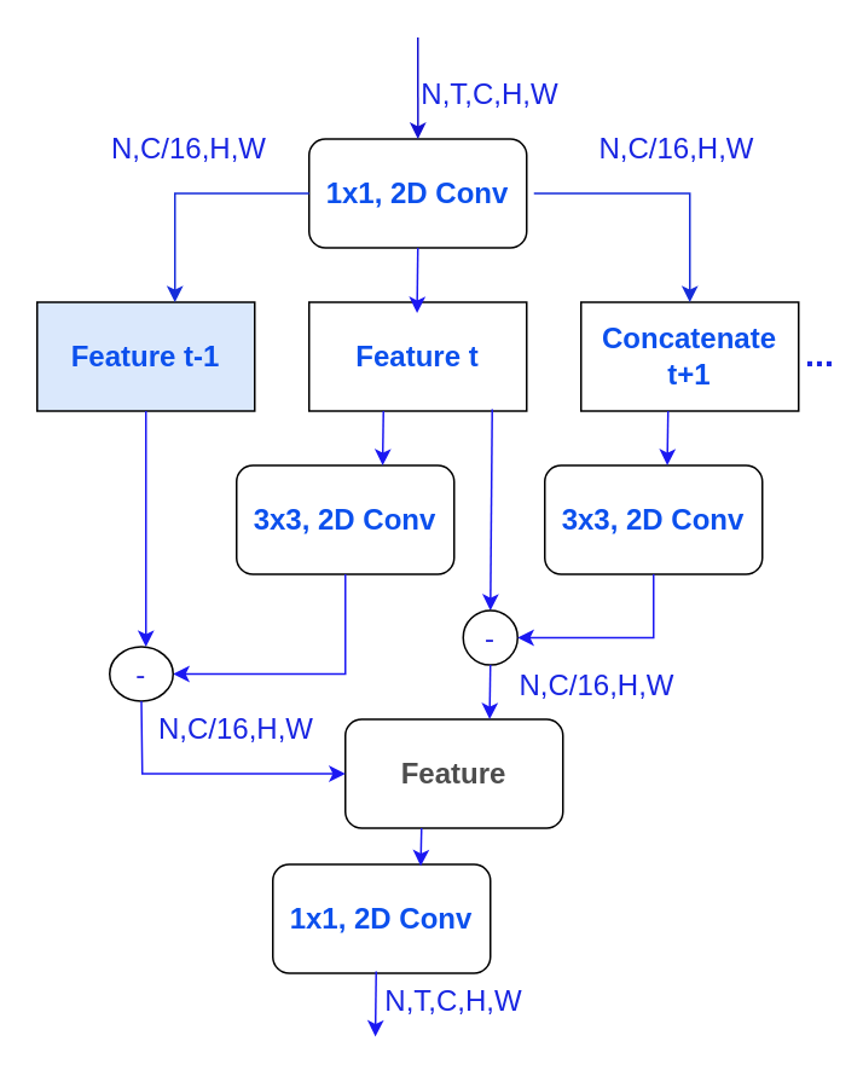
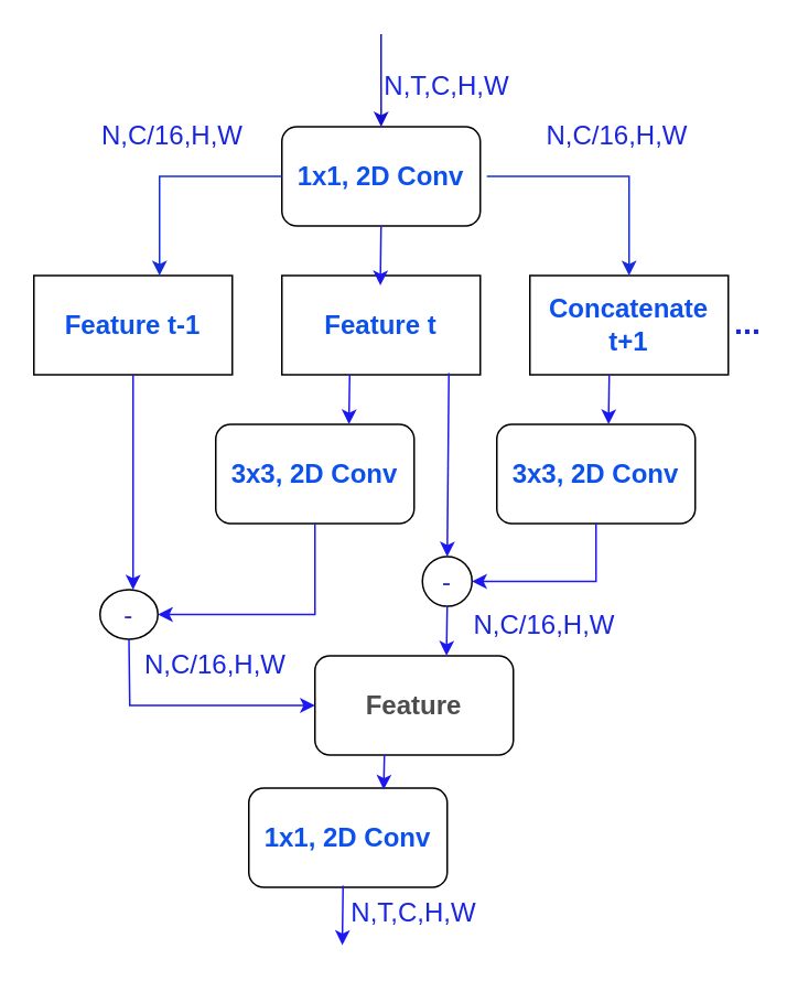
  <mxCell id="0" />
  <mxCell id="1" parent="0" />
  <mxCell id="2" value="&lt;font style=&quot;font-size: 16px;&quot;&gt;&lt;b&gt;1x1, 2D Conv&lt;/b&gt;&lt;/font&gt;" style="rounded=1;whiteSpace=wrap;html=1;fontColor=#0C50ED;" vertex="1" parent="1"><mxGeometry x="170" y="76" width="120" height="60" as="geometry" /></mxCell>
  <mxCell id="3" value="" style="endArrow=classic;html=1;rounded=0;entryX=0.417;entryY=-0.067;entryDx=0;entryDy=0;entryPerimeter=0;fontColor=#0810e7;strokeColor=#1411d0;" edge="1" parent="1"><mxGeometry width="50" height="50" relative="1" as="geometry"><mxPoint x="230" y="20" as="sourcePoint" /><mxPoint x="230.04" y="75.98" as="targetPoint" /></mxGeometry></mxCell>
  <mxCell id="4" value="&lt;font style=&quot;font-size: 16px;&quot;&gt;N,T,C,H,W&lt;/font&gt;" style="text;html=1;strokeColor=none;fillColor=none;align=center;verticalAlign=middle;whiteSpace=wrap;rounded=0;fontColor=#1825e2;" vertex="1" parent="1"><mxGeometry x="240" y="36" width="60" height="30" as="geometry" /></mxCell>
  <mxCell id="5" value="&lt;b style=&quot;--tw-border-spacing-x: 0; --tw-border-spacing-y: 0; --tw-translate-x: 0; --tw-translate-y: 0; --tw-rotate: 0; --tw-skew-x: 0; --tw-skew-y: 0; --tw-scale-x: 1; --tw-scale-y: 1; --tw-pan-x: ; --tw-pan-y: ; --tw-pinch-zoom: ; --tw-scroll-snap-strictness: proximity; --tw-ordinal: ; --tw-slashed-zero: ; --tw-numeric-figure: ; --tw-numeric-spacing: ; --tw-numeric-fraction: ; --tw-ring-inset: ; --tw-ring-offset-width: 0px; --tw-ring-offset-color: #fff; --tw-ring-color: rgb(59 130 246 / 0.5); --tw-ring-offset-shadow: 0 0 #0000; --tw-ring-shadow: 0 0 #0000; --tw-shadow: 0 0 #0000; --tw-shadow-colored: 0 0 #0000; --tw-blur: ; --tw-brightness: ; --tw-contrast: ; --tw-grayscale: ; --tw-hue-rotate: ; --tw-invert: ; --tw-saturate: ; --tw-sepia: ; --tw-drop-shadow: ; --tw-backdrop-blur: ; --tw-backdrop-brightness: ; --tw-backdrop-contrast: ; --tw-backdrop-grayscale: ; --tw-backdrop-hue-rotate: ; --tw-backdrop-invert: ; --tw-backdrop-opacity: ; --tw-backdrop-saturate: ; --tw-backdrop-sepia: ; border-color: var(--border-color); font-size: 16px;&quot;&gt;Feature t&lt;/b&gt;" style="rounded=0;whiteSpace=wrap;html=1;fontColor=#0C50ED;" vertex="1" parent="1"><mxGeometry x="170" y="166" width="120" height="60" as="geometry" /></mxCell>
  <mxCell id="6" value="&lt;b style=&quot;--tw-border-spacing-x: 0; --tw-border-spacing-y: 0; --tw-translate-x: 0; --tw-translate-y: 0; --tw-rotate: 0; --tw-skew-x: 0; --tw-skew-y: 0; --tw-scale-x: 1; --tw-scale-y: 1; --tw-pan-x: ; --tw-pan-y: ; --tw-pinch-zoom: ; --tw-scroll-snap-strictness: proximity; --tw-ordinal: ; --tw-slashed-zero: ; --tw-numeric-figure: ; --tw-numeric-spacing: ; --tw-numeric-fraction: ; --tw-ring-inset: ; --tw-ring-offset-width: 0px; --tw-ring-offset-color: #fff; --tw-ring-color: rgb(59 130 246 / 0.5); --tw-ring-offset-shadow: 0 0 #0000; --tw-ring-shadow: 0 0 #0000; --tw-shadow: 0 0 #0000; --tw-shadow-colored: 0 0 #0000; --tw-blur: ; --tw-brightness: ; --tw-contrast: ; --tw-grayscale: ; --tw-hue-rotate: ; --tw-invert: ; --tw-saturate: ; --tw-sepia: ; --tw-drop-shadow: ; --tw-backdrop-blur: ; --tw-backdrop-brightness: ; --tw-backdrop-contrast: ; --tw-backdrop-grayscale: ; --tw-backdrop-hue-rotate: ; --tw-backdrop-invert: ; --tw-backdrop-opacity: ; --tw-backdrop-saturate: ; --tw-backdrop-sepia: ; border-color: var(--border-color); font-size: 16px;&quot;&gt;Concatenate t+1&lt;/b&gt;" style="rounded=0;whiteSpace=wrap;html=1;fontColor=#0C50ED;" vertex="1" parent="1"><mxGeometry x="320" y="166" width="120" height="60" as="geometry" /></mxCell>
- <mxCell id="7" value="&lt;font style=&quot;font-size: 16px;&quot;&gt;&lt;b&gt;Feature t-1&lt;/b&gt;&lt;/font&gt;" style="rounded=0;whiteSpace=wrap;html=1;fontColor=#0C50ED;fillColor=#dae8fc;" vertex="1" parent="1"><mxGeometry x="20" y="166" width="120" height="60" as="geometry" /></mxCell>
+ <mxCell id="7" value="&lt;font style=&quot;font-size: 16px;&quot;&gt;&lt;b&gt;Feature t-1&lt;/b&gt;&lt;/font&gt;" style="rounded=0;whiteSpace=wrap;html=1;fontColor=#0C50ED;" vertex="1" parent="1"><mxGeometry x="20" y="166" width="120" height="60" as="geometry" /></mxCell>
  <mxCell id="8" value="&lt;font style=&quot;font-size: 16px;&quot;&gt;&lt;b&gt;3x3, 2D Conv&lt;/b&gt;&lt;/font&gt;" style="rounded=1;whiteSpace=wrap;html=1;fontColor=#0C50ED;" vertex="1" parent="1"><mxGeometry x="130" y="256" width="120" height="60" as="geometry" /></mxCell>
  <mxCell id="9" value="&lt;b style=&quot;--tw-border-spacing-x: 0; --tw-border-spacing-y: 0; --tw-translate-x: 0; --tw-translate-y: 0; --tw-rotate: 0; --tw-skew-x: 0; --tw-skew-y: 0; --tw-scale-x: 1; --tw-scale-y: 1; --tw-pan-x: ; --tw-pan-y: ; --tw-pinch-zoom: ; --tw-scroll-snap-strictness: proximity; --tw-ordinal: ; --tw-slashed-zero: ; --tw-numeric-figure: ; --tw-numeric-spacing: ; --tw-numeric-fraction: ; --tw-ring-inset: ; --tw-ring-offset-width: 0px; --tw-ring-offset-color: #fff; --tw-ring-color: rgb(59 130 246 / 0.5); --tw-ring-offset-shadow: 0 0 #0000; --tw-ring-shadow: 0 0 #0000; --tw-shadow: 0 0 #0000; --tw-shadow-colored: 0 0 #0000; --tw-blur: ; --tw-brightness: ; --tw-contrast: ; --tw-grayscale: ; --tw-hue-rotate: ; --tw-invert: ; --tw-saturate: ; --tw-sepia: ; --tw-drop-shadow: ; --tw-backdrop-blur: ; --tw-backdrop-brightness: ; --tw-backdrop-contrast: ; --tw-backdrop-grayscale: ; --tw-backdrop-hue-rotate: ; --tw-backdrop-invert: ; --tw-backdrop-opacity: ; --tw-backdrop-saturate: ; --tw-backdrop-sepia: ; border-color: var(--border-color); font-size: 16px;&quot;&gt;3x3, 2D Conv&lt;/b&gt;" style="rounded=1;whiteSpace=wrap;html=1;fontColor=#0C50ED;" vertex="1" parent="1"><mxGeometry x="300" y="256" width="120" height="60" as="geometry" /></mxCell>
  <mxCell id="10" value="&lt;font style=&quot;font-size: 16px;&quot;&gt;&lt;b&gt;Feature&lt;/b&gt;&lt;/font&gt;" style="rounded=1;whiteSpace=wrap;html=1;fontColor=#4D4D4D;" vertex="1" parent="1"><mxGeometry x="190" y="396" width="120" height="60" as="geometry" /></mxCell>
  <mxCell id="11" value="&lt;font style=&quot;font-size: 16px;&quot;&gt;&lt;b&gt;1x1, 2D Conv&lt;/b&gt;&lt;/font&gt;" style="rounded=1;whiteSpace=wrap;html=1;fontColor=#0C50ED;" vertex="1" parent="1"><mxGeometry x="150" y="476" width="120" height="60" as="geometry" /></mxCell>
  <mxCell id="12" value="" style="endArrow=classic;html=1;rounded=0;entryX=0.417;entryY=-0.067;entryDx=0;entryDy=0;entryPerimeter=0;fontColor=#0810e7;strokeColor=#1b18f2;" edge="1" parent="1"><mxGeometry width="50" height="50" relative="1" as="geometry"><mxPoint x="230" y="136" as="sourcePoint" /><mxPoint x="229.54" y="171.98" as="targetPoint" /></mxGeometry></mxCell>
  <mxCell id="13" value="" style="endArrow=classic;html=1;rounded=0;fontColor=#0810e7;entryX=0.5;entryY=0;entryDx=0;entryDy=0;strokeColor=#162dda;" edge="1" parent="1" target="6"><mxGeometry width="50" height="50" relative="1" as="geometry"><mxPoint x="294" y="106.02" as="sourcePoint" /><mxPoint x="360" y="76" as="targetPoint" /><Array as="points"><mxPoint x="380" y="106" /></Array></mxGeometry></mxCell>
  <mxCell id="14" value="" style="endArrow=classic;html=1;rounded=0;fontColor=#0810e7;entryX=0.5;entryY=0;entryDx=0;entryDy=0;strokeColor=#162dda;exitX=0;exitY=0.5;exitDx=0;exitDy=0;" edge="1" parent="1" source="2"><mxGeometry width="50" height="50" relative="1" as="geometry"><mxPoint x="10" y="106.02" as="sourcePoint" /><mxPoint x="96" y="166" as="targetPoint" /><Array as="points"><mxPoint x="96" y="106" /></Array></mxGeometry></mxCell>
  <mxCell id="15" value="" style="endArrow=classic;html=1;rounded=0;entryX=0.417;entryY=-0.067;entryDx=0;entryDy=0;entryPerimeter=0;fontColor=#0810e7;strokeColor=#1b18f2;" edge="1" parent="1"><mxGeometry width="50" height="50" relative="1" as="geometry"><mxPoint x="211" y="226" as="sourcePoint" /><mxPoint x="210.54" y="255.98" as="targetPoint" /></mxGeometry></mxCell>
  <mxCell id="16" value="" style="endArrow=classic;html=1;rounded=0;fontColor=#0810e7;strokeColor=#1b18f2;" edge="1" parent="1"><mxGeometry width="50" height="50" relative="1" as="geometry"><mxPoint x="80" y="226" as="sourcePoint" /><mxPoint x="80" y="356" as="targetPoint" /></mxGeometry></mxCell>
  <mxCell id="17" value="" style="endArrow=classic;html=1;rounded=0;entryX=1;entryY=0.5;entryDx=0;entryDy=0;fontColor=#0810e7;strokeColor=#1b18f2;exitX=0.5;exitY=1;exitDx=0;exitDy=0;" edge="1" parent="1" source="8" target="21"><mxGeometry width="50" height="50" relative="1" as="geometry"><mxPoint x="192" y="315" as="sourcePoint" /><mxPoint x="191.54" y="350.98" as="targetPoint" /><Array as="points"><mxPoint x="190" y="371" /></Array></mxGeometry></mxCell>
  <mxCell id="18" value="" style="endArrow=classic;html=1;rounded=0;fontColor=#0810e7;strokeColor=#1b18f2;" edge="1" parent="1"><mxGeometry width="50" height="50" relative="1" as="geometry"><mxPoint x="271" y="225" as="sourcePoint" /><mxPoint x="270" y="336" as="targetPoint" /></mxGeometry></mxCell>
  <mxCell id="19" value="" style="endArrow=classic;html=1;rounded=0;entryX=0.417;entryY=-0.067;entryDx=0;entryDy=0;entryPerimeter=0;fontColor=#0810e7;strokeColor=#1b18f2;" edge="1" parent="1"><mxGeometry width="50" height="50" relative="1" as="geometry"><mxPoint x="368" y="226" as="sourcePoint" /><mxPoint x="367.54" y="255.98" as="targetPoint" /></mxGeometry></mxCell>
  <mxCell id="20" value="&lt;font style=&quot;font-size: 16px;&quot;&gt;-&lt;/font&gt;" style="ellipse;whiteSpace=wrap;html=1;verticalAlign=middle;align=center;fontColor=#2C2CDE;" vertex="1" parent="1"><mxGeometry x="255" y="336" width="30" height="30" as="geometry" /></mxCell>
  <mxCell id="21" value="&lt;font style=&quot;font-size: 16px;&quot;&gt;-&lt;/font&gt;" style="ellipse;whiteSpace=wrap;html=1;verticalAlign=middle;align=center;fontColor=#2C2CDE;" vertex="1" parent="1"><mxGeometry x="60" y="356" width="35" height="30" as="geometry" /></mxCell>
  <mxCell id="22" value="" style="endArrow=classic;html=1;rounded=0;entryX=1;entryY=0.5;entryDx=0;entryDy=0;fontColor=#0810e7;strokeColor=#1b18f2;exitX=0.5;exitY=1;exitDx=0;exitDy=0;" edge="1" parent="1" source="9" target="20"><mxGeometry width="50" height="50" relative="1" as="geometry"><mxPoint x="310" y="313" as="sourcePoint" /><mxPoint x="309.54" y="348.98" as="targetPoint" /><Array as="points"><mxPoint x="360" y="351" /></Array></mxGeometry></mxCell>
  <mxCell id="23" value="" style="endArrow=classic;html=1;rounded=0;entryX=0.417;entryY=-0.067;entryDx=0;entryDy=0;entryPerimeter=0;fontColor=#0810e7;strokeColor=#1b18f2;" edge="1" parent="1"><mxGeometry width="50" height="50" relative="1" as="geometry"><mxPoint x="270" y="366" as="sourcePoint" /><mxPoint x="269.54" y="395.98" as="targetPoint" /></mxGeometry></mxCell>
  <mxCell id="24" value="" style="endArrow=classic;html=1;rounded=0;entryX=0.417;entryY=-0.067;entryDx=0;entryDy=0;entryPerimeter=0;fontColor=#0810e7;strokeColor=#1b18f2;" edge="1" parent="1"><mxGeometry width="50" height="50" relative="1" as="geometry"><mxPoint x="232" y="456" as="sourcePoint" /><mxPoint x="231.54" y="476.98" as="targetPoint" /></mxGeometry></mxCell>
  <mxCell id="25" value="" style="endArrow=classic;html=1;rounded=0;entryX=0;entryY=0.5;entryDx=0;entryDy=0;fontColor=#0810e7;strokeColor=#1b18f2;exitX=0.5;exitY=1;exitDx=0;exitDy=0;" edge="1" parent="1" source="21" target="10"><mxGeometry width="50" height="50" relative="1" as="geometry"><mxPoint x="80" y="386" as="sourcePoint" /><mxPoint x="333.54" y="532.98" as="targetPoint" /><Array as="points"><mxPoint x="78" y="426" /></Array></mxGeometry></mxCell>
  <mxCell id="26" value="" style="endArrow=classic;html=1;rounded=0;entryX=0.417;entryY=-0.067;entryDx=0;entryDy=0;entryPerimeter=0;fontColor=#0810e7;strokeColor=#1b18f2;" edge="1" parent="1"><mxGeometry width="50" height="50" relative="1" as="geometry"><mxPoint x="207" y="535" as="sourcePoint" /><mxPoint x="206.54" y="570.98" as="targetPoint" /></mxGeometry></mxCell>
  <mxCell id="27" value="&lt;font style=&quot;font-size: 16px;&quot;&gt;N,T,C,H,W&lt;/font&gt;" style="text;html=1;strokeColor=none;fillColor=none;align=center;verticalAlign=middle;whiteSpace=wrap;rounded=0;fontColor=#1825e2;" vertex="1" parent="1"><mxGeometry x="220" y="536" width="60" height="30" as="geometry" /></mxCell>
  <mxCell id="28" value="&lt;font style=&quot;font-size: 16px;&quot;&gt;N,C/16,H,W&lt;/font&gt;" style="text;html=1;strokeColor=none;fillColor=none;align=center;verticalAlign=middle;whiteSpace=wrap;rounded=0;fontColor=#1825e2;" vertex="1" parent="1"><mxGeometry x="343" y="66" width="60" height="30" as="geometry" /></mxCell>
  <mxCell id="29" value="&lt;font style=&quot;font-size: 16px;&quot;&gt;N,C/16,H,W&lt;/font&gt;" style="text;html=1;strokeColor=none;fillColor=none;align=center;verticalAlign=middle;whiteSpace=wrap;rounded=0;fontColor=#1825e2;" vertex="1" parent="1"><mxGeometry x="74" y="66" width="60" height="30" as="geometry" /></mxCell>
  <mxCell id="30" value="&lt;font style=&quot;font-size: 16px;&quot;&gt;N,C/16,H,W&lt;/font&gt;" style="text;html=1;strokeColor=none;fillColor=none;align=center;verticalAlign=middle;whiteSpace=wrap;rounded=0;fontColor=#1825e2;" vertex="1" parent="1"><mxGeometry x="100" y="386" width="60" height="30" as="geometry" /></mxCell>
  <mxCell id="31" value="&lt;font style=&quot;font-size: 16px;&quot;&gt;N,C/16,H,W&lt;/font&gt;" style="text;html=1;strokeColor=none;fillColor=none;align=center;verticalAlign=middle;whiteSpace=wrap;rounded=0;fontColor=#1825e2;" vertex="1" parent="1"><mxGeometry x="299" y="362" width="60" height="30" as="geometry" /></mxCell>
  <mxCell id="32" value="&lt;font size=&quot;1&quot; style=&quot;&quot;&gt;&lt;b style=&quot;font-size: 19px;&quot;&gt;...&lt;/b&gt;&lt;/font&gt;" style="text;html=1;strokeColor=none;fillColor=none;align=center;verticalAlign=middle;whiteSpace=wrap;rounded=0;fontColor=#1825e2;" vertex="1" parent="1"><mxGeometry x="450" y="181" width="4" height="30" as="geometry" /></mxCell>
